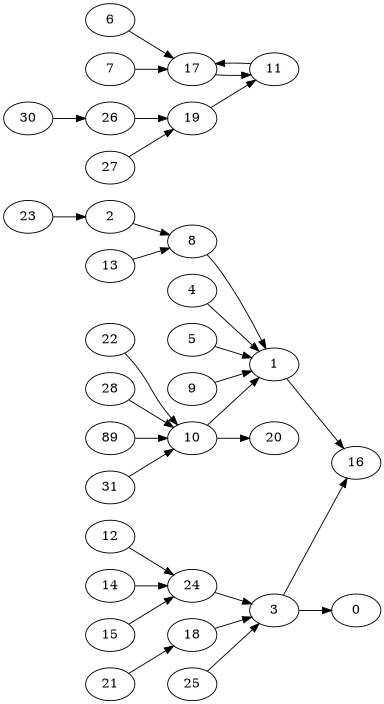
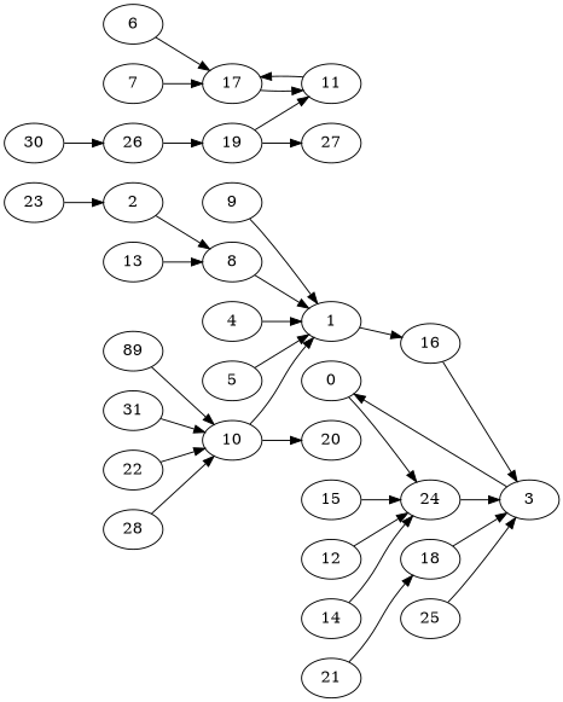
  digraph {
    rankdir=LR
    n1 [label=0]
    n2 [label=24]
    n3 [label=3]
    n4 [label=1]
    n5 [label=16]
    n6 [label=2]
    n7 [label=8]
    n8 [label=4]
    n9 [label=5]
    n10 [label=6]
    n11 [label=17]
    n12 [label=11]
    n13 [label=7]
    n14 [label=9]
    n15 [label=10]
    n16 [label=20]
    n17 [label=12]
    n18 [label=13]
    n19 [label=14]
    n20 [label=15]
    n21 [label=18]
    n22 [label=19]
    n23 [label=21]
    n24 [label=22]
    n25 [label=23]
    n26 [label=25]
    n27 [label=26]
    n28 [label=27]
    n29 [label=28]
    n30 [label=89]
    n31 [label=30]
    n32 [label=31]
+   n1 -> n2
    n2 -> n3
    n3 -> n1
    n4 -> n5
-   n3 -> n5
+   n5 -> n3
    n6 -> n7
    n7 -> n4
    n8 -> n4
    n9 -> n4
    n10 -> n11
    n11 -> n12
    n12 -> n11
    n13 -> n11
    n14 -> n4
    n15 -> n4
    n15 -> n16
    n17 -> n2
    n18 -> n7
    n19 -> n2
    n20 -> n2
    n21 -> n3
    n22 -> n12
    n23 -> n21
    n24 -> n15
    n25 -> n6
    n26 -> n3
    n27 -> n22
-   n28 -> n22
+   n22 -> n28
    n29 -> n15
    n30 -> n15
    n31 -> n27
    n32 -> n15
  }
